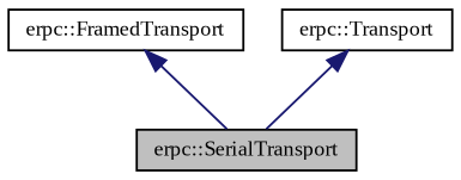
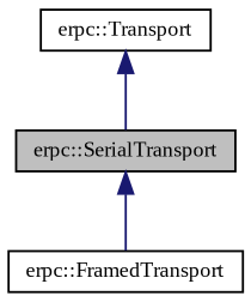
  digraph {
    fontname="Liberation Serif"
    node [color=black fillcolor=white fontname="Liberation Serif" fontsize=10 shape=record style=filled]
    edge [color=midnightblue dir=back fontname="Liberation Serif" fontsize=10 labelfontname=Helvetica labelfontsize=10 style=solid]
    n1 [fillcolor=grey75 fontcolor=black height=0.2 label="erpc::SerialTransport" width=0.4]
    n2 [height=0.2 label="erpc::FramedTransport" width=0.4]
    n3 [height=0.2 label="erpc::Transport" width=0.4]
-   n2 -> n1
+   n1 -> n2
    n3 -> n1
  }
